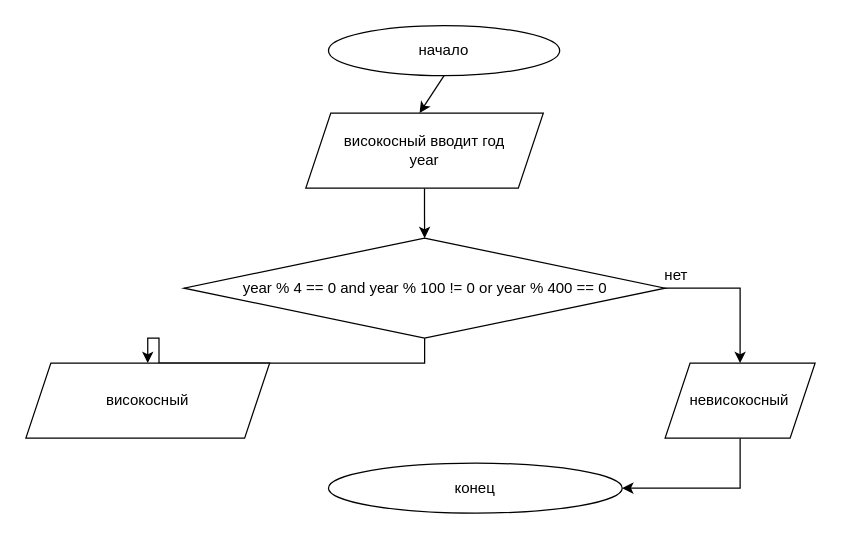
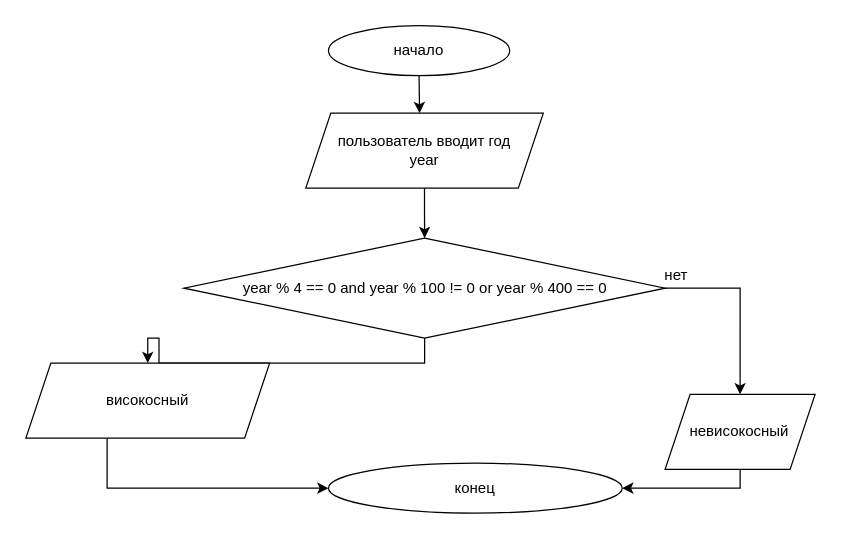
  <mxCell id="0" />
  <mxCell id="1" parent="0" />
- <mxCell id="2" value="начало" style="ellipse;whiteSpace=wrap;html=1;" parent="1" vertex="1"><mxGeometry x="262.07" y="20" width="185" height="40" as="geometry" /></mxCell>
+ <mxCell id="2" value="начало" style="ellipse;whiteSpace=wrap;html=1;" parent="1" vertex="1"><mxGeometry x="262.07" y="20" width="145" height="40" as="geometry" /></mxCell>
  <mxCell id="3" value="" style="edgeStyle=orthogonalEdgeStyle;rounded=0;orthogonalLoop=1;jettySize=auto;html=1;" edge="1" parent="1" source="4" target="9"><mxGeometry relative="1" as="geometry" /></mxCell>
- <mxCell id="4" value="високосный вводит год&lt;br&gt;year" style="shape=parallelogram;perimeter=parallelogramPerimeter;whiteSpace=wrap;html=1;fixedSize=1;" parent="1" vertex="1"><mxGeometry x="243.94" y="90" width="190" height="60" as="geometry" /></mxCell>
+ <mxCell id="4" value="пользователь вводит год&lt;br&gt;year" style="shape=parallelogram;perimeter=parallelogramPerimeter;whiteSpace=wrap;html=1;fixedSize=1;" parent="1" vertex="1"><mxGeometry x="243.94" y="90" width="190" height="60" as="geometry" /></mxCell>
  <mxCell id="5" value="" style="endArrow=classic;html=1;rounded=0;exitX=0.5;exitY=1;exitDx=0;exitDy=0;" parent="1" source="2" edge="1"><mxGeometry width="50" height="50" relative="1" as="geometry"><mxPoint x="363.94" y="310" as="sourcePoint" /><mxPoint x="334.94" y="90" as="targetPoint" /><Array as="points" /></mxGeometry></mxCell>
  <mxCell id="6" value="конец" style="ellipse;whiteSpace=wrap;html=1;" parent="1" vertex="1"><mxGeometry x="262.07" y="370" width="235" height="40" as="geometry" /></mxCell>
  <mxCell id="7" style="edgeStyle=orthogonalEdgeStyle;rounded=0;orthogonalLoop=1;jettySize=auto;html=1;entryX=0.5;entryY=0;entryDx=0;entryDy=0;" edge="1" parent="1" source="9" target="12"><mxGeometry relative="1" as="geometry" /></mxCell>
  <mxCell id="8" style="edgeStyle=orthogonalEdgeStyle;rounded=0;orthogonalLoop=1;jettySize=auto;html=1;entryX=0.5;entryY=0;entryDx=0;entryDy=0;" edge="1" parent="1" source="9" target="14"><mxGeometry relative="1" as="geometry"><Array as="points"><mxPoint x="591" y="230" /></Array></mxGeometry></mxCell>
  <mxCell id="9" value="year % 4 == 0 and year % 100 != 0 or year % 400 == 0" style="rhombus;whiteSpace=wrap;html=1;labelBackgroundColor=#FFFFFF;" vertex="1" parent="1"><mxGeometry x="146.5" y="190" width="384.88" height="80" as="geometry" /></mxCell>
  <mxCell id="10" value="нет" style="text;html=1;align=center;verticalAlign=middle;resizable=0;points=[];autosize=1;strokeColor=none;fillColor=none;" vertex="1" parent="1"><mxGeometry x="525" y="210" width="30" height="20" as="geometry" /></mxCell>
+ <mxCell id="11" style="edgeStyle=orthogonalEdgeStyle;rounded=0;orthogonalLoop=1;jettySize=auto;html=1;entryX=0;entryY=0.5;entryDx=0;entryDy=0;" edge="1" parent="1" source="12" target="6"><mxGeometry relative="1" as="geometry"><Array as="points"><mxPoint x="85" y="390" /></Array></mxGeometry></mxCell>
  <mxCell id="12" value="високосный" style="shape=parallelogram;perimeter=parallelogramPerimeter;whiteSpace=wrap;html=1;fixedSize=1;labelBackgroundColor=#FFFFFF;" vertex="1" parent="1"><mxGeometry x="20" y="290" width="195" height="60" as="geometry" /></mxCell>
  <mxCell id="13" style="edgeStyle=orthogonalEdgeStyle;rounded=0;orthogonalLoop=1;jettySize=auto;html=1;entryX=1;entryY=0.5;entryDx=0;entryDy=0;" edge="1" parent="1" source="14" target="6"><mxGeometry relative="1" as="geometry"><Array as="points"><mxPoint x="591" y="390" /></Array></mxGeometry></mxCell>
- <mxCell id="14" value="невисокосный" style="shape=parallelogram;perimeter=parallelogramPerimeter;whiteSpace=wrap;html=1;fixedSize=1;labelBackgroundColor=#FFFFFF;" vertex="1" parent="1"><mxGeometry x="531.38" y="290" width="120" height="60" as="geometry" /></mxCell>
+ <mxCell id="14" value="невисокосный" style="shape=parallelogram;perimeter=parallelogramPerimeter;whiteSpace=wrap;html=1;fixedSize=1;labelBackgroundColor=#FFFFFF;" vertex="1" parent="1"><mxGeometry x="531.38" y="315" width="120" height="60" as="geometry" /></mxCell>
